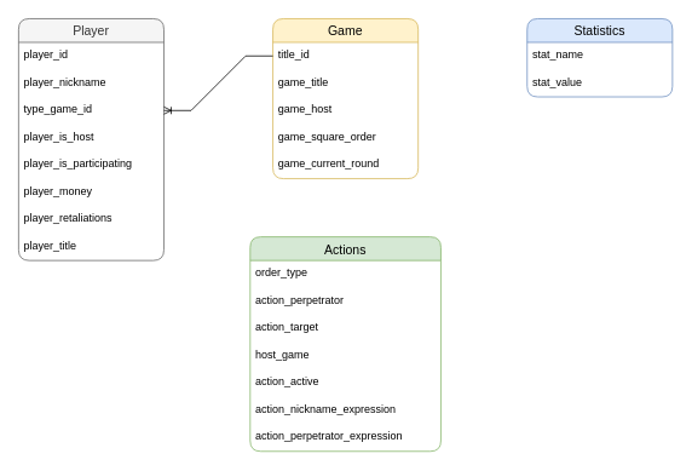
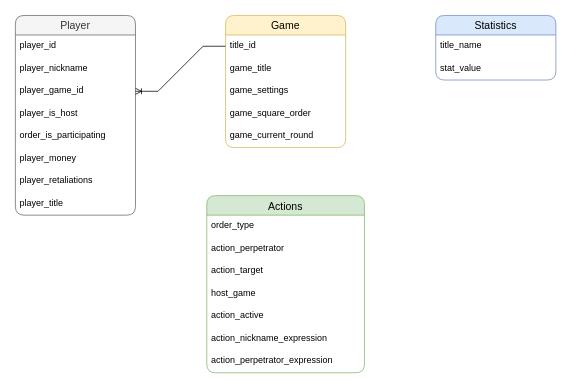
  <mxCell id="0" />
  <mxCell id="1" parent="0" />
  <mxCell id="2" value="Player" style="swimlane;fontStyle=0;childLayout=stackLayout;horizontal=1;startSize=26;horizontalStack=0;resizeParent=1;resizeParentMax=0;resizeLast=0;collapsible=1;marginBottom=0;align=center;fontSize=14;fillColor=#f5f5f5;strokeColor=#666666;rounded=1;fontColor=#333333;" parent="1" vertex="1"><mxGeometry x="20" y="20" width="160" height="266" as="geometry" /></mxCell>
  <mxCell id="3" value="player_id" style="text;strokeColor=none;fillColor=none;spacingLeft=4;spacingRight=4;overflow=hidden;rotatable=0;points=[[0,0.5],[1,0.5]];portConstraint=eastwest;fontSize=12;" parent="2" vertex="1"><mxGeometry y="26" width="160" height="30" as="geometry" /></mxCell>
  <mxCell id="4" value="player_nickname" style="text;strokeColor=none;fillColor=none;spacingLeft=4;spacingRight=4;overflow=hidden;rotatable=0;points=[[0,0.5],[1,0.5]];portConstraint=eastwest;fontSize=12;" parent="2" vertex="1"><mxGeometry y="56" width="160" height="30" as="geometry" /></mxCell>
- <mxCell id="5" value="type_game_id" style="text;strokeColor=none;fillColor=none;spacingLeft=4;spacingRight=4;overflow=hidden;rotatable=0;points=[[0,0.5],[1,0.5]];portConstraint=eastwest;fontSize=12;rounded=1;" parent="2" vertex="1"><mxGeometry y="86" width="160" height="30" as="geometry" /></mxCell>
+ <mxCell id="5" value="player_game_id" style="text;strokeColor=none;fillColor=none;spacingLeft=4;spacingRight=4;overflow=hidden;rotatable=0;points=[[0,0.5],[1,0.5]];portConstraint=eastwest;fontSize=12;rounded=1;" parent="2" vertex="1"><mxGeometry y="86" width="160" height="30" as="geometry" /></mxCell>
  <mxCell id="6" value="player_is_host" style="text;strokeColor=none;fillColor=none;spacingLeft=4;spacingRight=4;overflow=hidden;rotatable=0;points=[[0,0.5],[1,0.5]];portConstraint=eastwest;fontSize=12;rounded=1;" parent="2" vertex="1"><mxGeometry y="116" width="160" height="30" as="geometry" /></mxCell>
- <mxCell id="7" value="player_is_participating" style="text;strokeColor=none;fillColor=none;spacingLeft=4;spacingRight=4;overflow=hidden;rotatable=0;points=[[0,0.5],[1,0.5]];portConstraint=eastwest;fontSize=12;" vertex="1" parent="2"><mxGeometry y="146" width="160" height="30" as="geometry" /></mxCell>
+ <mxCell id="7" value="order_is_participating" style="text;strokeColor=none;fillColor=none;spacingLeft=4;spacingRight=4;overflow=hidden;rotatable=0;points=[[0,0.5],[1,0.5]];portConstraint=eastwest;fontSize=12;" vertex="1" parent="2"><mxGeometry y="146" width="160" height="30" as="geometry" /></mxCell>
  <mxCell id="8" value="player_money" style="text;strokeColor=none;fillColor=none;spacingLeft=4;spacingRight=4;overflow=hidden;rotatable=0;points=[[0,0.5],[1,0.5]];portConstraint=eastwest;fontSize=12;rounded=1;" parent="2" vertex="1"><mxGeometry y="176" width="160" height="30" as="geometry" /></mxCell>
  <mxCell id="9" value="player_retaliations" style="text;strokeColor=none;fillColor=none;spacingLeft=4;spacingRight=4;overflow=hidden;rotatable=0;points=[[0,0.5],[1,0.5]];portConstraint=eastwest;fontSize=12;rounded=1;" parent="2" vertex="1"><mxGeometry y="206" width="160" height="30" as="geometry" /></mxCell>
  <mxCell id="10" value="player_title" style="text;strokeColor=none;fillColor=none;spacingLeft=4;spacingRight=4;overflow=hidden;rotatable=0;points=[[0,0.5],[1,0.5]];portConstraint=eastwest;fontSize=12;rounded=1;" parent="2" vertex="1"><mxGeometry y="236" width="160" height="30" as="geometry" /></mxCell>
  <mxCell id="11" value="Game" style="swimlane;fontStyle=0;childLayout=stackLayout;horizontal=1;startSize=26;horizontalStack=0;resizeParent=1;resizeParentMax=0;resizeLast=0;collapsible=1;marginBottom=0;align=center;fontSize=14;fillColor=#fff2cc;strokeColor=#d6b656;rounded=1;" parent="1" vertex="1"><mxGeometry x="300" y="20" width="160" height="176" as="geometry" /></mxCell>
  <mxCell id="12" value="title_id" style="text;strokeColor=none;fillColor=none;spacingLeft=4;spacingRight=4;overflow=hidden;rotatable=0;points=[[0,0.5],[1,0.5]];portConstraint=eastwest;fontSize=12;" parent="11" vertex="1"><mxGeometry y="26" width="160" height="30" as="geometry" /></mxCell>
  <mxCell id="13" value="game_title" style="text;strokeColor=none;fillColor=none;spacingLeft=4;spacingRight=4;overflow=hidden;rotatable=0;points=[[0,0.5],[1,0.5]];portConstraint=eastwest;fontSize=12;rounded=1;" parent="11" vertex="1"><mxGeometry y="56" width="160" height="30" as="geometry" /></mxCell>
- <mxCell id="14" value="game_host" style="text;strokeColor=none;fillColor=none;spacingLeft=4;spacingRight=4;overflow=hidden;rotatable=0;points=[[0,0.5],[1,0.5]];portConstraint=eastwest;fontSize=12;" parent="11" vertex="1"><mxGeometry y="86" width="160" height="30" as="geometry" /></mxCell>
+ <mxCell id="14" value="game_settings" style="text;strokeColor=none;fillColor=none;spacingLeft=4;spacingRight=4;overflow=hidden;rotatable=0;points=[[0,0.5],[1,0.5]];portConstraint=eastwest;fontSize=12;" parent="11" vertex="1"><mxGeometry y="86" width="160" height="30" as="geometry" /></mxCell>
  <mxCell id="15" value="game_square_order" style="text;strokeColor=none;fillColor=none;spacingLeft=4;spacingRight=4;overflow=hidden;rotatable=0;points=[[0,0.5],[1,0.5]];portConstraint=eastwest;fontSize=12;rounded=1;" parent="11" vertex="1"><mxGeometry y="116" width="160" height="30" as="geometry" /></mxCell>
  <mxCell id="16" value="game_current_round" style="text;strokeColor=none;fillColor=none;spacingLeft=4;spacingRight=4;overflow=hidden;rotatable=0;points=[[0,0.5],[1,0.5]];portConstraint=eastwest;fontSize=12;rounded=1;" parent="11" vertex="1"><mxGeometry y="146" width="160" height="30" as="geometry" /></mxCell>
  <mxCell id="17" value="Statistics" style="swimlane;fontStyle=0;childLayout=stackLayout;horizontal=1;startSize=26;horizontalStack=0;resizeParent=1;resizeParentMax=0;resizeLast=0;collapsible=1;marginBottom=0;align=center;fontSize=14;fillColor=#dae8fc;strokeColor=#6c8ebf;rounded=1;" parent="1" vertex="1"><mxGeometry x="580" y="20" width="160" height="86" as="geometry" /></mxCell>
- <mxCell id="18" value="stat_name" style="text;strokeColor=none;fillColor=none;spacingLeft=4;spacingRight=4;overflow=hidden;rotatable=0;points=[[0,0.5],[1,0.5]];portConstraint=eastwest;fontSize=12;" parent="17" vertex="1"><mxGeometry y="26" width="160" height="30" as="geometry" /></mxCell>
+ <mxCell id="18" value="title_name" style="text;strokeColor=none;fillColor=none;spacingLeft=4;spacingRight=4;overflow=hidden;rotatable=0;points=[[0,0.5],[1,0.5]];portConstraint=eastwest;fontSize=12;" parent="17" vertex="1"><mxGeometry y="26" width="160" height="30" as="geometry" /></mxCell>
  <mxCell id="19" value="stat_value" style="text;strokeColor=none;fillColor=none;spacingLeft=4;spacingRight=4;overflow=hidden;rotatable=0;points=[[0,0.5],[1,0.5]];portConstraint=eastwest;fontSize=12;" parent="17" vertex="1"><mxGeometry y="56" width="160" height="30" as="geometry" /></mxCell>
  <mxCell id="20" value="" style="edgeStyle=entityRelationEdgeStyle;fontSize=12;html=1;endArrow=ERoneToMany;rounded=0;exitX=0;exitY=0.5;exitDx=0;exitDy=0;entryX=1;entryY=0.5;entryDx=0;entryDy=0;" parent="1" source="12" target="5" edge="1"><mxGeometry width="100" height="100" relative="1" as="geometry"><mxPoint x="160" y="280" as="sourcePoint" /><mxPoint x="260" y="180" as="targetPoint" /></mxGeometry></mxCell>
  <mxCell id="21" value="Actions" style="swimlane;fontStyle=0;childLayout=stackLayout;horizontal=1;startSize=26;horizontalStack=0;resizeParent=1;resizeParentMax=0;resizeLast=0;collapsible=1;marginBottom=0;align=center;fontSize=14;fillColor=#d5e8d4;strokeColor=#82b366;rounded=1;" parent="1" vertex="1"><mxGeometry x="275" y="260" width="210" height="236" as="geometry" /></mxCell>
  <mxCell id="22" value="order_type" style="text;strokeColor=none;fillColor=none;spacingLeft=4;spacingRight=4;overflow=hidden;rotatable=0;points=[[0,0.5],[1,0.5]];portConstraint=eastwest;fontSize=12;" parent="21" vertex="1"><mxGeometry y="26" width="210" height="30" as="geometry" /></mxCell>
  <mxCell id="23" value="action_perpetrator" style="text;strokeColor=none;fillColor=none;spacingLeft=4;spacingRight=4;overflow=hidden;rotatable=0;points=[[0,0.5],[1,0.5]];portConstraint=eastwest;fontSize=12;" parent="21" vertex="1"><mxGeometry y="56" width="210" height="30" as="geometry" /></mxCell>
  <mxCell id="24" value="action_target" style="text;strokeColor=none;fillColor=none;spacingLeft=4;spacingRight=4;overflow=hidden;rotatable=0;points=[[0,0.5],[1,0.5]];portConstraint=eastwest;fontSize=12;rounded=1;" parent="21" vertex="1"><mxGeometry y="86" width="210" height="30" as="geometry" /></mxCell>
  <mxCell id="25" value="host_game" style="text;strokeColor=none;fillColor=none;spacingLeft=4;spacingRight=4;overflow=hidden;rotatable=0;points=[[0,0.5],[1,0.5]];portConstraint=eastwest;fontSize=12;rounded=1;" parent="21" vertex="1"><mxGeometry y="116" width="210" height="30" as="geometry" /></mxCell>
  <mxCell id="26" value="action_active" style="text;strokeColor=none;fillColor=none;spacingLeft=4;spacingRight=4;overflow=hidden;rotatable=0;points=[[0,0.5],[1,0.5]];portConstraint=eastwest;fontSize=12;rounded=1;" parent="21" vertex="1"><mxGeometry y="146" width="210" height="30" as="geometry" /></mxCell>
  <mxCell id="27" value="action_nickname_expression" style="text;strokeColor=none;fillColor=none;spacingLeft=4;spacingRight=4;overflow=hidden;rotatable=0;points=[[0,0.5],[1,0.5]];portConstraint=eastwest;fontSize=12;rounded=1;" parent="21" vertex="1"><mxGeometry y="176" width="210" height="30" as="geometry" /></mxCell>
  <mxCell id="28" value="action_perpetrator_expression" style="text;strokeColor=none;fillColor=none;spacingLeft=4;spacingRight=4;overflow=hidden;rotatable=0;points=[[0,0.5],[1,0.5]];portConstraint=eastwest;fontSize=12;rounded=1;" parent="21" vertex="1"><mxGeometry y="206" width="210" height="30" as="geometry" /></mxCell>
